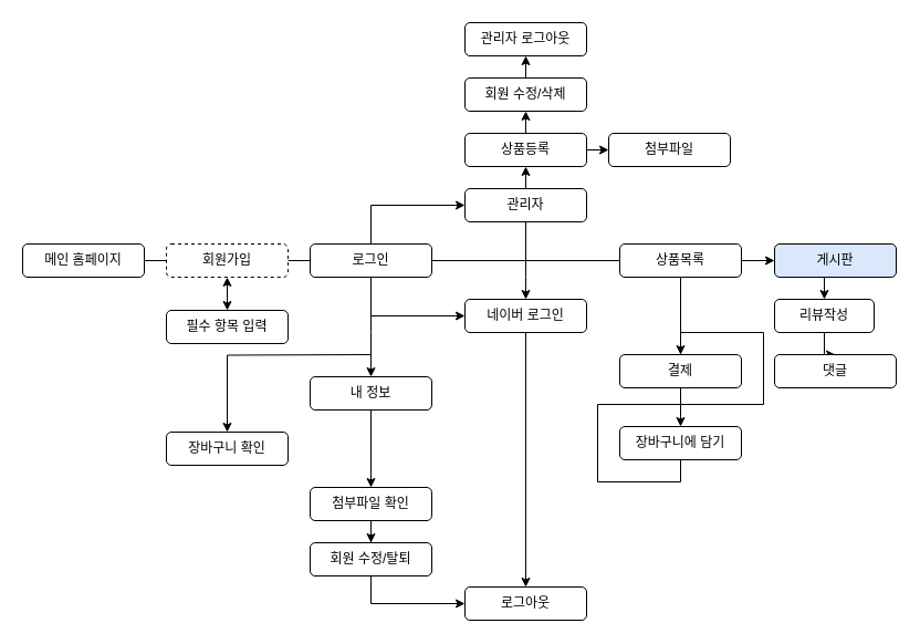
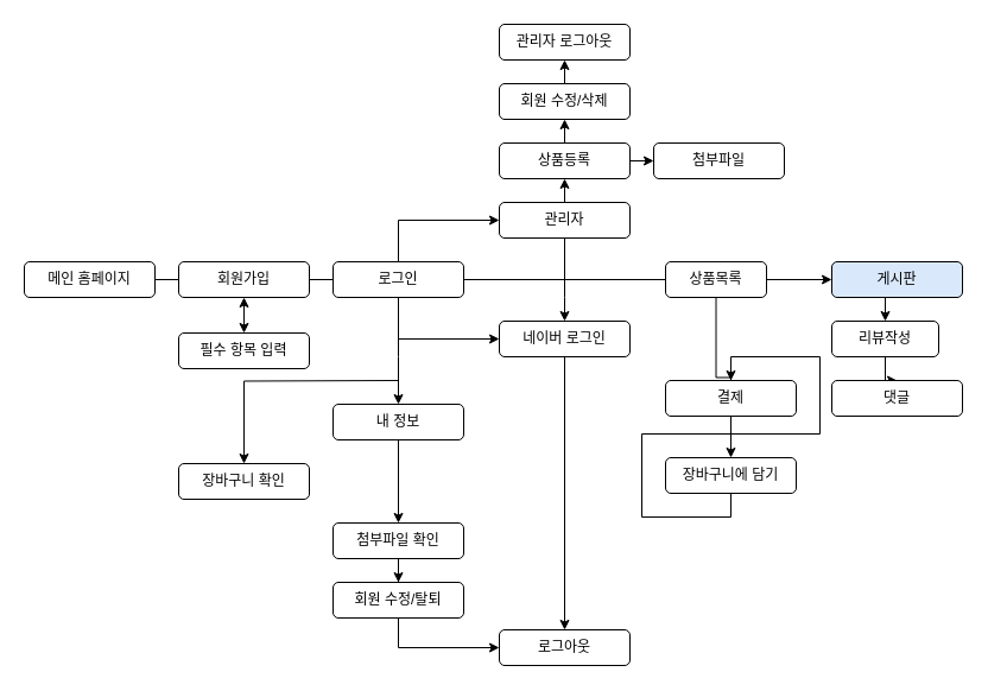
  <mxCell id="0" />
  <mxCell id="1" parent="0" />
  <mxCell id="2" value="메인 홈페이지" style="rounded=1;whiteSpace=wrap;html=1;" parent="1" vertex="1"><mxGeometry x="20" y="220" width="110" height="30" as="geometry" /></mxCell>
  <mxCell id="3" value="필수 항목 입력" style="rounded=1;whiteSpace=wrap;html=1;" parent="1" vertex="1"><mxGeometry x="150" y="280" width="110" height="30" as="geometry" /></mxCell>
  <mxCell id="4" style="edgeStyle=orthogonalEdgeStyle;rounded=0;orthogonalLoop=1;jettySize=auto;html=1;exitX=0.5;exitY=0;exitDx=0;exitDy=0;entryX=0.5;entryY=1;entryDx=0;entryDy=0;" edge="1" parent="1" target="9"><mxGeometry relative="1" as="geometry"><mxPoint x="475" y="170" as="sourcePoint" /></mxGeometry></mxCell>
  <mxCell id="5" value="" style="edgeStyle=orthogonalEdgeStyle;rounded=0;orthogonalLoop=1;jettySize=auto;html=1;" edge="1" parent="1" source="6" target="13"><mxGeometry relative="1" as="geometry"><Array as="points"><mxPoint x="475" y="250" /><mxPoint x="475" y="250" /></Array></mxGeometry></mxCell>
  <mxCell id="6" value="관리자" style="rounded=1;whiteSpace=wrap;html=1;" parent="1" vertex="1"><mxGeometry x="420" y="170" width="110" height="30" as="geometry" /></mxCell>
  <mxCell id="7" style="edgeStyle=orthogonalEdgeStyle;rounded=0;orthogonalLoop=1;jettySize=auto;html=1;exitX=0.5;exitY=0;exitDx=0;exitDy=0;entryX=0.5;entryY=1;entryDx=0;entryDy=0;" edge="1" parent="1" source="9" target="11"><mxGeometry relative="1" as="geometry" /></mxCell>
  <mxCell id="8" style="edgeStyle=orthogonalEdgeStyle;rounded=0;orthogonalLoop=1;jettySize=auto;html=1;exitX=1;exitY=0.5;exitDx=0;exitDy=0;entryX=0;entryY=0.5;entryDx=0;entryDy=0;" edge="1" parent="1" source="9" target="39"><mxGeometry relative="1" as="geometry" /></mxCell>
  <mxCell id="9" value="상품등록" style="rounded=1;whiteSpace=wrap;html=1;" parent="1" vertex="1"><mxGeometry x="420" y="120" width="110" height="30" as="geometry" /></mxCell>
  <mxCell id="10" style="edgeStyle=orthogonalEdgeStyle;rounded=0;orthogonalLoop=1;jettySize=auto;html=1;exitX=0.5;exitY=0;exitDx=0;exitDy=0;entryX=0.5;entryY=1;entryDx=0;entryDy=0;" edge="1" parent="1" source="11" target="33"><mxGeometry relative="1" as="geometry" /></mxCell>
  <mxCell id="11" value="회원 수정/삭제" style="rounded=1;whiteSpace=wrap;html=1;" parent="1" vertex="1"><mxGeometry x="420" y="70" width="110" height="30" as="geometry" /></mxCell>
  <mxCell id="12" style="edgeStyle=orthogonalEdgeStyle;rounded=0;orthogonalLoop=1;jettySize=auto;html=1;entryX=0.5;entryY=0;entryDx=0;entryDy=0;" edge="1" parent="1" source="13" target="14"><mxGeometry relative="1" as="geometry" /></mxCell>
  <mxCell id="13" value="네이버 로그인" style="rounded=1;whiteSpace=wrap;html=1;" parent="1" vertex="1"><mxGeometry x="420" y="270" width="110" height="30" as="geometry" /></mxCell>
  <mxCell id="14" value="로그아웃" style="rounded=1;whiteSpace=wrap;html=1;" parent="1" vertex="1"><mxGeometry x="420" y="530" width="110" height="30" as="geometry" /></mxCell>
  <mxCell id="15" style="edgeStyle=orthogonalEdgeStyle;rounded=0;orthogonalLoop=1;jettySize=auto;html=1;entryX=0;entryY=0.5;entryDx=0;entryDy=0;" edge="1" parent="1" source="19" target="6"><mxGeometry relative="1" as="geometry"><Array as="points"><mxPoint x="335" y="185" /></Array></mxGeometry></mxCell>
  <mxCell id="16" style="edgeStyle=orthogonalEdgeStyle;rounded=0;orthogonalLoop=1;jettySize=auto;html=1;entryX=0;entryY=0.5;entryDx=0;entryDy=0;" edge="1" parent="1" source="19" target="13"><mxGeometry relative="1" as="geometry"><Array as="points"><mxPoint x="335" y="285" /></Array></mxGeometry></mxCell>
  <mxCell id="17" style="edgeStyle=orthogonalEdgeStyle;rounded=0;orthogonalLoop=1;jettySize=auto;html=1;entryX=0.5;entryY=0;entryDx=0;entryDy=0;" edge="1" parent="1" source="19" target="21"><mxGeometry relative="1" as="geometry"><Array as="points"><mxPoint x="335" y="300" /><mxPoint x="335" y="300" /></Array></mxGeometry></mxCell>
  <mxCell id="18" style="edgeStyle=orthogonalEdgeStyle;rounded=0;orthogonalLoop=1;jettySize=auto;html=1;exitX=1;exitY=0.5;exitDx=0;exitDy=0;entryX=0;entryY=0.5;entryDx=0;entryDy=0;" edge="1" parent="1" source="2" target="25"><mxGeometry relative="1" as="geometry" /></mxCell>
  <mxCell id="19" value="로그인" style="rounded=1;whiteSpace=wrap;html=1;" parent="1" vertex="1"><mxGeometry x="280" y="220" width="110" height="30" as="geometry" /></mxCell>
  <mxCell id="20" style="edgeStyle=orthogonalEdgeStyle;rounded=0;orthogonalLoop=1;jettySize=auto;html=1;entryX=0.5;entryY=0;entryDx=0;entryDy=0;" edge="1" parent="1" target="27"><mxGeometry relative="1" as="geometry"><mxPoint x="335" y="320" as="sourcePoint" /></mxGeometry></mxCell>
  <mxCell id="21" value="내 정보" style="rounded=1;whiteSpace=wrap;html=1;" parent="1" vertex="1"><mxGeometry x="280" y="340" width="110" height="30" as="geometry" /></mxCell>
  <mxCell id="22" style="edgeStyle=orthogonalEdgeStyle;rounded=0;orthogonalLoop=1;jettySize=auto;html=1;exitX=0.5;exitY=1;exitDx=0;exitDy=0;entryX=0.5;entryY=0;entryDx=0;entryDy=0;" edge="1" parent="1" source="23" target="31"><mxGeometry relative="1" as="geometry" /></mxCell>
- <mxCell id="23" value="상품목록" style="rounded=1;whiteSpace=wrap;html=1;" parent="1" vertex="1"><mxGeometry x="560" y="220" width="110" height="30" as="geometry" /></mxCell>
+ <mxCell id="23" value="상품목록" style="rounded=1;whiteSpace=wrap;html=1;" parent="1" vertex="1"><mxGeometry x="560" y="220" width="85" height="30" as="geometry" /></mxCell>
  <mxCell id="24" style="edgeStyle=orthogonalEdgeStyle;rounded=0;orthogonalLoop=1;jettySize=auto;html=1;exitX=0.5;exitY=1;exitDx=0;exitDy=0;entryX=0.5;entryY=0;entryDx=0;entryDy=0;" edge="1" parent="1" source="25" target="37"><mxGeometry relative="1" as="geometry" /></mxCell>
  <mxCell id="25" value="게시판" style="rounded=1;whiteSpace=wrap;html=1;fillColor=#dae8fc;" parent="1" vertex="1"><mxGeometry x="700" y="220" width="110" height="30" as="geometry" /></mxCell>
  <mxCell id="26" style="edgeStyle=orthogonalEdgeStyle;rounded=0;orthogonalLoop=1;jettySize=auto;html=1;entryX=0.5;entryY=0;entryDx=0;entryDy=0;exitX=0.5;exitY=1;exitDx=0;exitDy=0;" edge="1" parent="1" source="21" target="29"><mxGeometry relative="1" as="geometry" /></mxCell>
  <mxCell id="27" value="장바구니 확인" style="rounded=1;whiteSpace=wrap;html=1;" parent="1" vertex="1"><mxGeometry x="150" y="390" width="110" height="30" as="geometry" /></mxCell>
  <mxCell id="28" style="edgeStyle=orthogonalEdgeStyle;rounded=0;orthogonalLoop=1;jettySize=auto;html=1;entryX=0.5;entryY=0;entryDx=0;entryDy=0;" edge="1" parent="1" source="29" target="41"><mxGeometry relative="1" as="geometry" /></mxCell>
  <mxCell id="29" value="첨부파일 확인" style="rounded=1;whiteSpace=wrap;html=1;" parent="1" vertex="1"><mxGeometry x="280" y="440" width="110" height="30" as="geometry" /></mxCell>
  <mxCell id="30" style="edgeStyle=orthogonalEdgeStyle;rounded=0;orthogonalLoop=1;jettySize=auto;html=1;exitX=0.5;exitY=1;exitDx=0;exitDy=0;entryX=0.5;entryY=0;entryDx=0;entryDy=0;" edge="1" parent="1" source="31" target="32"><mxGeometry relative="1" as="geometry" /></mxCell>
  <mxCell id="31" value="장바구니에 담기" style="rounded=1;whiteSpace=wrap;html=1;" parent="1" vertex="1"><mxGeometry x="560" y="385" width="110" height="30" as="geometry" /></mxCell>
  <mxCell id="32" value="결제" style="rounded=1;whiteSpace=wrap;html=1;" parent="1" vertex="1"><mxGeometry x="560" y="320" width="110" height="30" as="geometry" /></mxCell>
  <mxCell id="33" value="관리자 로그아웃" style="rounded=1;whiteSpace=wrap;html=1;" vertex="1" parent="1"><mxGeometry x="420" y="20" width="110" height="30" as="geometry" /></mxCell>
  <mxCell id="34" value="" style="endArrow=classic;startArrow=classic;html=1;entryX=0.5;entryY=1;entryDx=0;entryDy=0;exitX=0.5;exitY=0;exitDx=0;exitDy=0;" edge="1" parent="1" source="3" target="35"><mxGeometry width="50" height="50" relative="1" as="geometry"><mxPoint x="170" y="370" as="sourcePoint" /><mxPoint x="220" y="320" as="targetPoint" /></mxGeometry></mxCell>
- <mxCell id="35" value="회원가입" style="rounded=1;whiteSpace=wrap;html=1;dashed=1;" parent="1" vertex="1"><mxGeometry x="150" y="220" width="110" height="30" as="geometry" /></mxCell>
+ <mxCell id="35" value="회원가입" style="rounded=1;whiteSpace=wrap;html=1;" parent="1" vertex="1"><mxGeometry x="150" y="220" width="110" height="30" as="geometry" /></mxCell>
  <mxCell id="36" style="edgeStyle=orthogonalEdgeStyle;rounded=0;orthogonalLoop=1;jettySize=auto;html=1;entryX=0.5;entryY=0;entryDx=0;entryDy=0;" edge="1" parent="1" source="37" target="38"><mxGeometry relative="1" as="geometry" /></mxCell>
  <mxCell id="37" value="리뷰작성" style="rounded=1;whiteSpace=wrap;html=1;" vertex="1" parent="1"><mxGeometry x="700" y="270" width="90" height="30" as="geometry" /></mxCell>
  <mxCell id="38" value="댓글" style="rounded=1;whiteSpace=wrap;html=1;" vertex="1" parent="1"><mxGeometry x="700" y="320" width="110" height="30" as="geometry" /></mxCell>
  <mxCell id="39" value="첨부파일" style="rounded=1;whiteSpace=wrap;html=1;" vertex="1" parent="1"><mxGeometry x="550" y="120" width="110" height="30" as="geometry" /></mxCell>
  <mxCell id="40" style="edgeStyle=orthogonalEdgeStyle;rounded=0;orthogonalLoop=1;jettySize=auto;html=1;entryX=0;entryY=0.5;entryDx=0;entryDy=0;" edge="1" parent="1" source="41" target="14"><mxGeometry relative="1" as="geometry"><Array as="points"><mxPoint x="335" y="545" /></Array></mxGeometry></mxCell>
  <mxCell id="41" value="회원 수정/탈퇴" style="rounded=1;whiteSpace=wrap;html=1;" vertex="1" parent="1"><mxGeometry x="280" y="490" width="110" height="30" as="geometry" /></mxCell>
